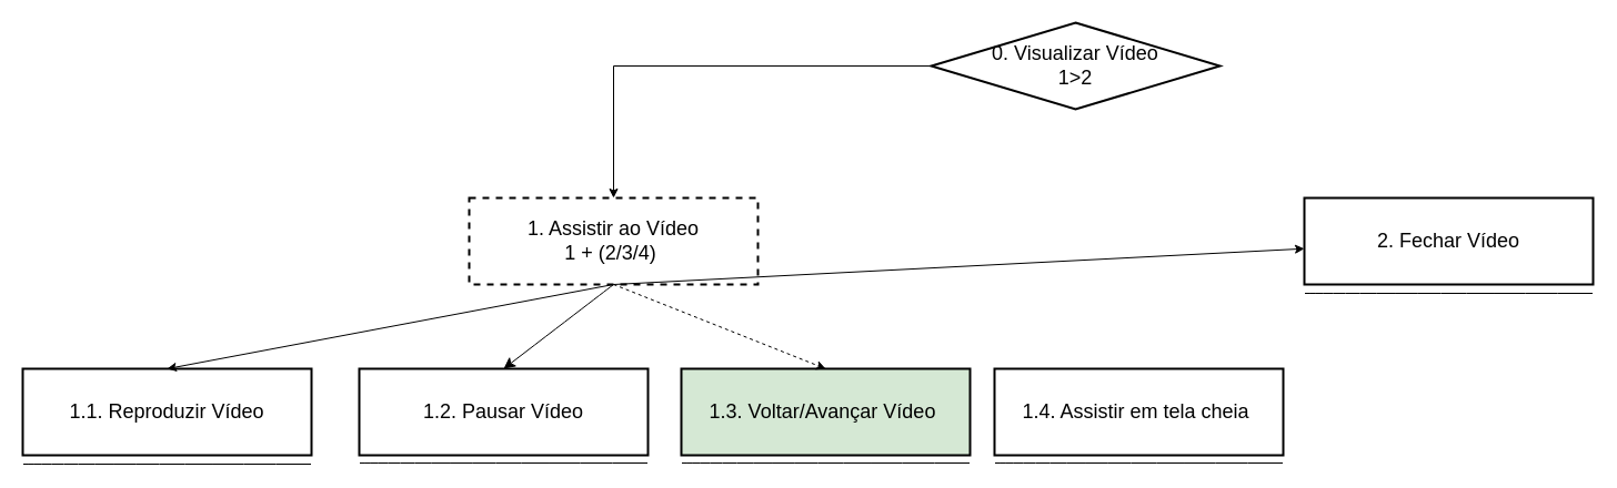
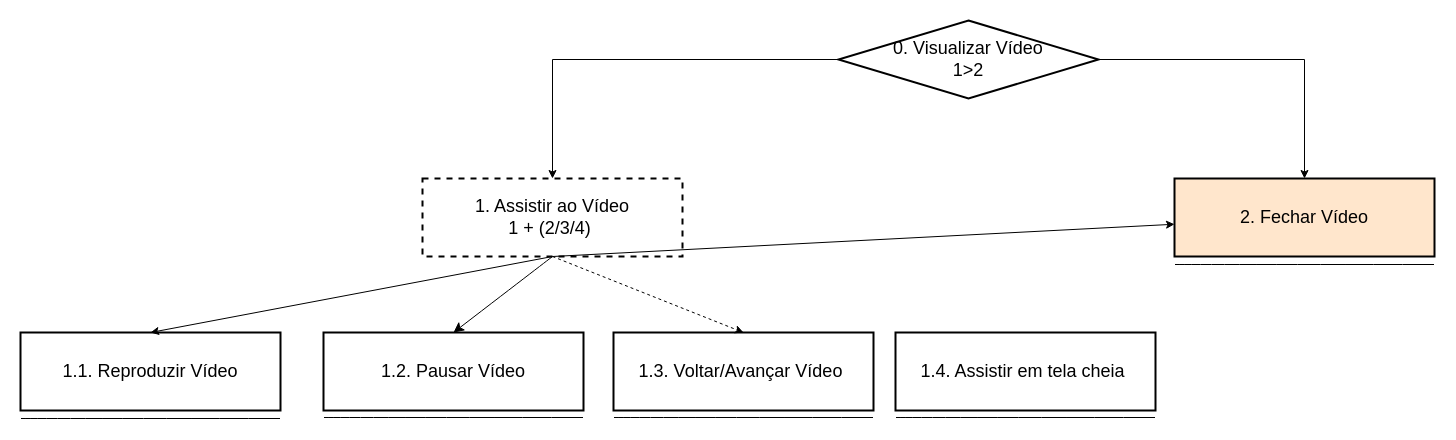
  <mxCell id="0" />
  <mxCell id="1" parent="0" />
+ <mxCell id="2" style="edgeStyle=orthogonalEdgeStyle;rounded=0;orthogonalLoop=1;jettySize=auto;html=1;exitX=1;exitY=0.5;exitDx=0;exitDy=0;entryX=0.5;entryY=0;entryDx=0;entryDy=0;" edge="1" parent="1" source="4" target="11"><mxGeometry relative="1" as="geometry" /></mxCell>
  <mxCell id="3" style="edgeStyle=orthogonalEdgeStyle;rounded=0;orthogonalLoop=1;jettySize=auto;html=1;exitX=0;exitY=0.5;exitDx=0;exitDy=0;entryX=0.5;entryY=0;entryDx=0;entryDy=0;" edge="1" parent="1" source="4" target="8"><mxGeometry relative="1" as="geometry" /></mxCell>
  <mxCell id="4" value="0. Visualizar Vídeo&#10;1&gt;2" style="rhombus;whiteSpace=wrap;strokeWidth=2;fontSize=18;" parent="1" vertex="1"><mxGeometry x="838" y="20" width="260" height="78" as="geometry" /></mxCell>
  <mxCell id="5" value="1.1. Reproduzir Vídeo" style="whiteSpace=wrap;strokeWidth=2;fontSize=18;" parent="1" vertex="1"><mxGeometry x="20" y="332" width="260" height="78" as="geometry" /></mxCell>
  <mxCell id="6" value="1.2. Pausar Vídeo" style="whiteSpace=wrap;strokeWidth=2;fontSize=18;" parent="1" vertex="1"><mxGeometry x="323" y="332" width="260" height="78" as="geometry" /></mxCell>
  <mxCell id="7" style="edgeStyle=none;curved=1;rounded=0;orthogonalLoop=1;jettySize=auto;html=1;exitX=0.5;exitY=1;exitDx=0;exitDy=0;entryX=0.5;entryY=0;entryDx=0;entryDy=0;fontSize=12;startSize=8;endSize=8;" parent="1" source="8" target="6" edge="1"><mxGeometry relative="1" as="geometry" /></mxCell>
  <mxCell id="8" value="1. Assistir ao Vídeo&#10;1 + (2/3/4) " style="whiteSpace=wrap;strokeWidth=2;fontSize=18;dashed=1;" parent="1" vertex="1"><mxGeometry x="422" y="178" width="260" height="78" as="geometry" /></mxCell>
  <mxCell id="9" value="" style="endArrow=none;html=1;rounded=0;fontSize=12;startSize=8;endSize=8;curved=1;" parent="1" edge="1"><mxGeometry width="50" height="50" relative="1" as="geometry"><mxPoint x="20.5" y="418" as="sourcePoint" /><mxPoint x="279.5" y="418" as="targetPoint" /></mxGeometry></mxCell>
  <mxCell id="10" value="" style="endArrow=none;html=1;rounded=0;fontSize=12;startSize=8;endSize=8;curved=1;" parent="1" edge="1"><mxGeometry width="50" height="50" relative="1" as="geometry"><mxPoint x="323.5" y="417" as="sourcePoint" /><mxPoint x="582.5" y="417" as="targetPoint" /></mxGeometry></mxCell>
- <mxCell id="11" value="2. Fechar Vídeo" style="whiteSpace=wrap;strokeWidth=2;fontSize=18;" vertex="1" parent="1"><mxGeometry x="1174" y="178" width="260" height="78" as="geometry" /></mxCell>
- <mxCell id="12" value="1.3. Voltar/Avançar Vídeo " style="whiteSpace=wrap;strokeWidth=2;fontSize=18;fillColor=#d5e8d4;" vertex="1" parent="1"><mxGeometry x="613" y="332" width="260" height="78" as="geometry" /></mxCell>
+ <mxCell id="11" value="2. Fechar Vídeo" style="whiteSpace=wrap;strokeWidth=2;fontSize=18;fillColor=#ffe6cc;" vertex="1" parent="1"><mxGeometry x="1174" y="178" width="260" height="78" as="geometry" /></mxCell>
+ <mxCell id="12" value="1.3. Voltar/Avançar Vídeo " style="whiteSpace=wrap;strokeWidth=2;fontSize=18;" vertex="1" parent="1"><mxGeometry x="613" y="332" width="260" height="78" as="geometry" /></mxCell>
  <mxCell id="13" value="" style="endArrow=none;html=1;rounded=0;fontSize=12;startSize=8;endSize=8;curved=1;" edge="1" parent="1"><mxGeometry width="50" height="50" relative="1" as="geometry"><mxPoint x="613.5" y="417" as="sourcePoint" /><mxPoint x="872.5" y="417" as="targetPoint" /></mxGeometry></mxCell>
  <mxCell id="14" value="1.4. Assistir em tela cheia " style="whiteSpace=wrap;strokeWidth=2;fontSize=18;" vertex="1" parent="1"><mxGeometry x="895" y="332" width="260" height="78" as="geometry" /></mxCell>
  <mxCell id="15" value="" style="endArrow=none;html=1;rounded=0;fontSize=12;startSize=8;endSize=8;curved=1;" edge="1" parent="1"><mxGeometry width="50" height="50" relative="1" as="geometry"><mxPoint x="895.5" y="417" as="sourcePoint" /><mxPoint x="1154.5" y="417" as="targetPoint" /></mxGeometry></mxCell>
  <mxCell id="16" value="" style="endArrow=classic;html=1;rounded=0;exitX=0.5;exitY=1;exitDx=0;exitDy=0;entryX=0.5;entryY=0;entryDx=0;entryDy=0;dashed=1;" edge="1" parent="1" source="8" target="12"><mxGeometry width="50" height="50" relative="1" as="geometry"><mxPoint x="682" y="317" as="sourcePoint" /><mxPoint x="732" y="267" as="targetPoint" /></mxGeometry></mxCell>
  <mxCell id="17" value="" style="endArrow=classic;html=1;rounded=0;exitX=0.5;exitY=1;exitDx=0;exitDy=0;" edge="1" parent="1" source="8" target="11"><mxGeometry width="50" height="50" relative="1" as="geometry"><mxPoint x="770" y="316" as="sourcePoint" /><mxPoint x="820" y="266" as="targetPoint" /></mxGeometry></mxCell>
  <mxCell id="18" value="" style="endArrow=classic;html=1;rounded=0;exitX=0.5;exitY=1;exitDx=0;exitDy=0;entryX=0.5;entryY=0;entryDx=0;entryDy=0;" edge="1" parent="1" source="8" target="5"><mxGeometry width="50" height="50" relative="1" as="geometry"><mxPoint x="452" y="349" as="sourcePoint" /><mxPoint x="502" y="299" as="targetPoint" /></mxGeometry></mxCell>
  <mxCell id="19" value="" style="endArrow=none;html=1;rounded=0;fontSize=12;startSize=8;endSize=8;curved=1;" edge="1" parent="1"><mxGeometry width="50" height="50" relative="1" as="geometry"><mxPoint x="1174.5" y="264" as="sourcePoint" /><mxPoint x="1433.5" y="264" as="targetPoint" /></mxGeometry></mxCell>
